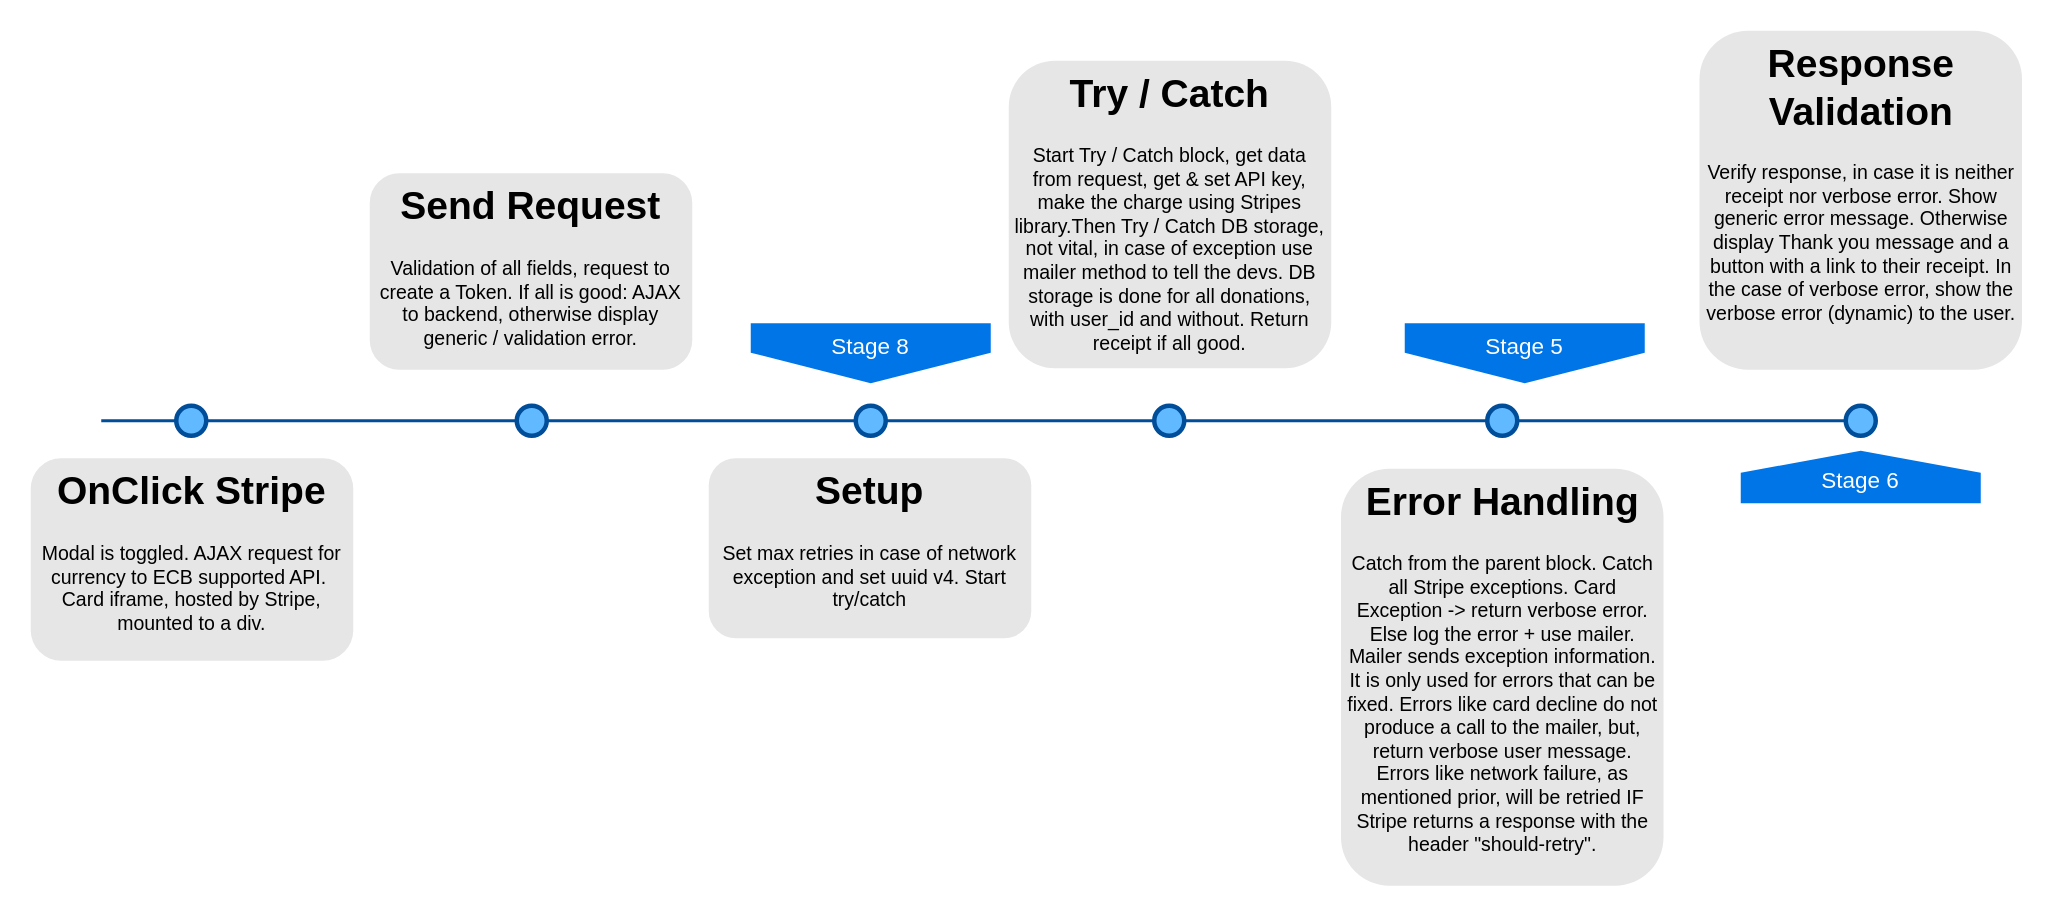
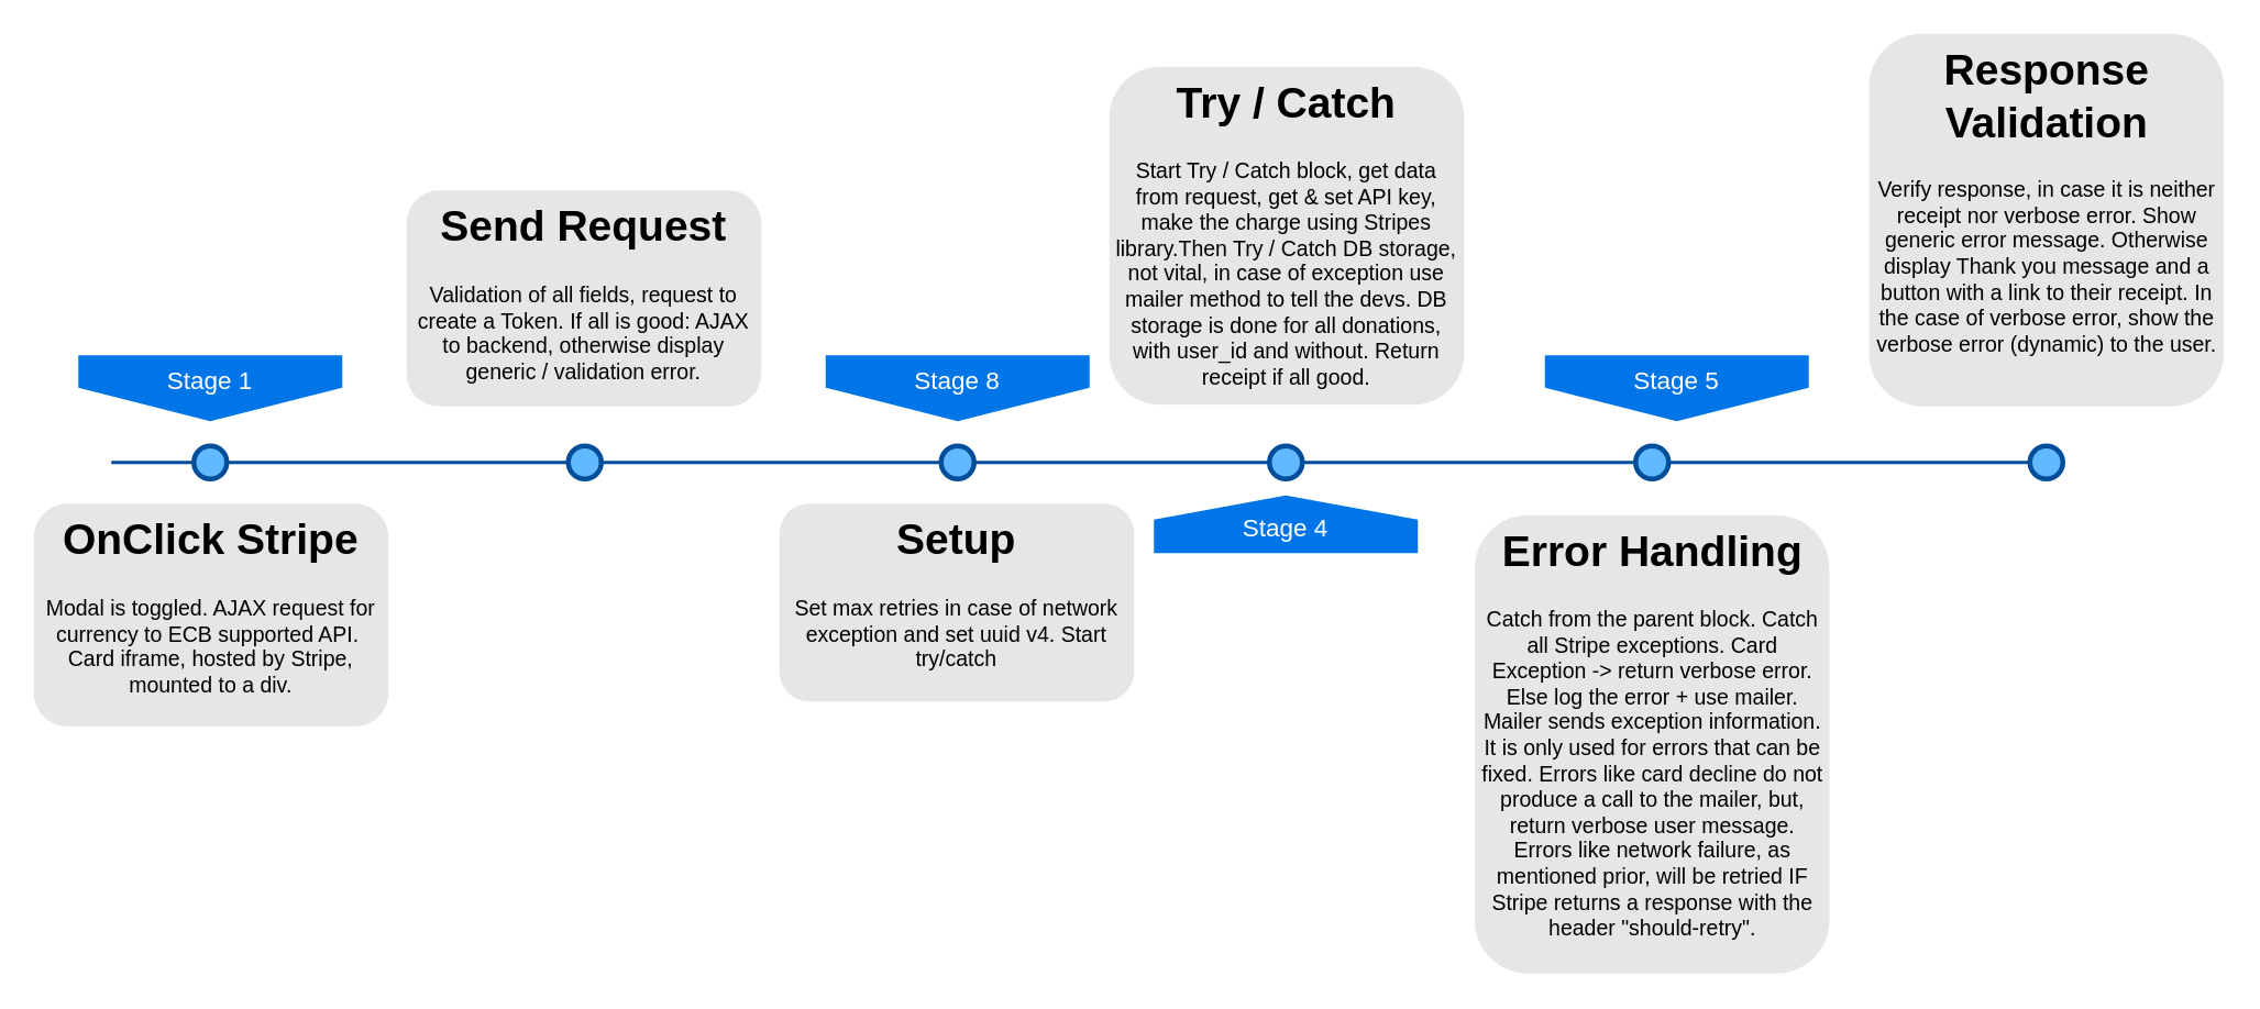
  <mxCell id="0" />
  <mxCell id="1" parent="0" />
  <mxCell id="2" value="" style="line;strokeWidth=2;html=1;fillColor=none;fontSize=28;fontColor=#004D99;strokeColor=#004D99;" vertex="1" parent="1"><mxGeometry x="67" y="275" width="1173" height="10" as="geometry" /></mxCell>
+ <mxCell id="3" value="Stage 1" style="shape=offPageConnector;whiteSpace=wrap;html=1;fillColor=#0075E8;fontSize=15;fontColor=#FFFFFF;size=0.509;verticalAlign=top;strokeColor=none;" vertex="1" parent="1"><mxGeometry x="47" y="215" width="160" height="40" as="geometry" /></mxCell>
  <mxCell id="4" value="&lt;span&gt;Stage 8&lt;/span&gt;" style="shape=offPageConnector;whiteSpace=wrap;html=1;fillColor=#0075E8;fontSize=15;fontColor=#FFFFFF;size=0.509;verticalAlign=top;strokeColor=none;" vertex="1" parent="1"><mxGeometry x="500" y="215" width="160" height="40" as="geometry" /></mxCell>
+ <mxCell id="5" value="&lt;span&gt;Stage 4&lt;/span&gt;" style="shape=offPageConnector;whiteSpace=wrap;html=1;fillColor=#0075E8;fontSize=15;fontColor=#FFFFFF;size=0.418;flipV=1;verticalAlign=bottom;strokeColor=none;spacingBottom=4;" vertex="1" parent="1"><mxGeometry x="699" y="300" width="160" height="35" as="geometry" /></mxCell>
  <mxCell id="6" value="" style="ellipse;whiteSpace=wrap;html=1;fillColor=#61BAFF;fontSize=28;fontColor=#004D99;strokeWidth=3;strokeColor=#004D99;" vertex="1" parent="1"><mxGeometry x="117" y="270" width="20" height="20" as="geometry" /></mxCell>
  <mxCell id="7" value="" style="ellipse;whiteSpace=wrap;html=1;fillColor=#61BAFF;fontSize=28;fontColor=#004D99;strokeWidth=3;strokeColor=#004D99;" vertex="1" parent="1"><mxGeometry x="344" y="270" width="20" height="20" as="geometry" /></mxCell>
  <mxCell id="8" value="" style="ellipse;whiteSpace=wrap;html=1;fillColor=#61BAFF;fontSize=28;fontColor=#004D99;strokeWidth=3;strokeColor=#004D99;" vertex="1" parent="1"><mxGeometry x="570" y="270" width="20" height="20" as="geometry" /></mxCell>
  <mxCell id="9" value="" style="ellipse;whiteSpace=wrap;html=1;fillColor=#61BAFF;fontSize=28;fontColor=#004D99;strokeWidth=3;strokeColor=#004D99;" vertex="1" parent="1"><mxGeometry x="769" y="270" width="20" height="20" as="geometry" /></mxCell>
  <mxCell id="10" value="&lt;h1&gt;OnClick Stripe&lt;br&gt;&lt;/h1&gt;&lt;div&gt;Modal is toggled. AJAX request for currency to ECB supported API.&amp;nbsp; Card iframe, hosted by Stripe, mounted to a div. &lt;br&gt;&lt;/div&gt;" style="text;html=1;spacing=5;spacingTop=-20;whiteSpace=wrap;overflow=hidden;strokeColor=none;strokeWidth=3;fillColor=#E6E6E6;fontSize=13;fontColor=#000000;align=center;rounded=1;" vertex="1" parent="1"><mxGeometry x="20" y="305" width="215" height="135" as="geometry" /></mxCell>
  <mxCell id="11" value="&lt;h1&gt;Send Request&lt;/h1&gt;&lt;p&gt;Validation of all fields, request to create a Token. If all is good: AJAX to backend, otherwise display generic / validation error.&lt;br&gt;&lt;/p&gt;&lt;p&gt;&lt;br&gt;&lt;/p&gt;" style="text;html=1;spacing=5;spacingTop=-20;whiteSpace=wrap;overflow=hidden;strokeColor=none;strokeWidth=3;fillColor=#E6E6E6;fontSize=13;fontColor=#000000;align=center;rounded=1;" vertex="1" parent="1"><mxGeometry x="246" y="115" width="215" height="131" as="geometry" /></mxCell>
  <mxCell id="12" value="&lt;h1&gt;Setup&lt;/h1&gt;&lt;p&gt;Set max retries in case of network exception and set uuid v4. Start try/catch&lt;br&gt;&lt;/p&gt;" style="text;html=1;spacing=5;spacingTop=-20;whiteSpace=wrap;overflow=hidden;strokeColor=none;strokeWidth=3;fillColor=#E6E6E6;fontSize=13;fontColor=#000000;align=center;rounded=1;" vertex="1" parent="1"><mxGeometry x="472" y="305" width="215" height="120" as="geometry" /></mxCell>
  <mxCell id="13" value="&lt;h1&gt;Try / Catch&lt;br&gt;&lt;/h1&gt;&lt;p&gt;Start Try / Catch block, get data from request, get &amp;amp; set API key, make the charge using Stripes library.Then Try / Catch DB storage, not vital, in case of exception use mailer method to tell the devs. DB storage is done for all donations, with user_id and without. Return receipt if all good. &lt;br&gt;&lt;/p&gt;" style="text;html=1;spacing=5;spacingTop=-20;whiteSpace=wrap;overflow=hidden;strokeColor=none;strokeWidth=3;fillColor=#E6E6E6;fontSize=13;fontColor=#000000;align=center;rounded=1;" vertex="1" parent="1"><mxGeometry x="672" y="40" width="215" height="205" as="geometry" /></mxCell>
  <mxCell id="14" value="&lt;span&gt;Stage 5&lt;/span&gt;" style="shape=offPageConnector;whiteSpace=wrap;html=1;fillColor=#0075E8;fontSize=15;fontColor=#FFFFFF;size=0.509;verticalAlign=top;strokeColor=none;" vertex="1" parent="1"><mxGeometry x="936" y="215" width="160" height="40" as="geometry" /></mxCell>
  <mxCell id="15" value="" style="ellipse;whiteSpace=wrap;html=1;fillColor=#61BAFF;fontSize=28;fontColor=#004D99;strokeWidth=3;strokeColor=#004D99;" vertex="1" parent="1"><mxGeometry x="991" y="270" width="20" height="20" as="geometry" /></mxCell>
  <mxCell id="16" value="&lt;h1&gt;Error Handling&lt;br&gt;&lt;/h1&gt;&lt;p&gt;Catch from the parent block. Catch all Stripe exceptions. Card Exception -&amp;gt; return verbose error. Else log the error + use mailer. Mailer sends exception information. It is only used for errors that can be fixed. Errors like card decline do not produce a call to the mailer, but, return verbose user message. Errors like network failure, as mentioned prior, will be retried IF Stripe returns a response with the header &quot;should-retry&quot;.&lt;br&gt;&lt;/p&gt;" style="text;html=1;spacing=5;spacingTop=-20;whiteSpace=wrap;overflow=hidden;strokeColor=none;strokeWidth=3;fillColor=#E6E6E6;fontSize=13;fontColor=#000000;align=center;rounded=1;" vertex="1" parent="1"><mxGeometry x="893.5" y="312" width="215" height="278" as="geometry" /></mxCell>
- <mxCell id="17" value="&lt;span&gt;Stage 6&lt;br&gt;&lt;/span&gt;" style="shape=offPageConnector;whiteSpace=wrap;html=1;fillColor=#0075E8;fontSize=15;fontColor=#FFFFFF;size=0.418;flipV=1;verticalAlign=bottom;strokeColor=none;spacingBottom=4;" vertex="1" parent="1"><mxGeometry x="1160" y="300" width="160" height="35" as="geometry" /></mxCell>
  <mxCell id="18" value="" style="ellipse;whiteSpace=wrap;html=1;fillColor=#61BAFF;fontSize=28;fontColor=#004D99;strokeWidth=3;strokeColor=#004D99;" vertex="1" parent="1"><mxGeometry x="1230" y="270" width="20" height="20" as="geometry" /></mxCell>
  <mxCell id="19" value="&lt;h1&gt;Response Validation&lt;br&gt;&lt;/h1&gt;&lt;p&gt;Verify response, in case it is neither receipt nor verbose error. Show generic error message. Otherwise display Thank you message and a button with a link to their receipt. In the case of verbose error, show the verbose error (dynamic) to the user.&lt;br&gt;&lt;/p&gt;" style="text;html=1;spacing=5;spacingTop=-20;whiteSpace=wrap;overflow=hidden;strokeColor=none;strokeWidth=3;fillColor=#E6E6E6;fontSize=13;fontColor=#000000;align=center;rounded=1;" vertex="1" parent="1"><mxGeometry x="1132.5" y="20" width="215" height="226" as="geometry" /></mxCell>
